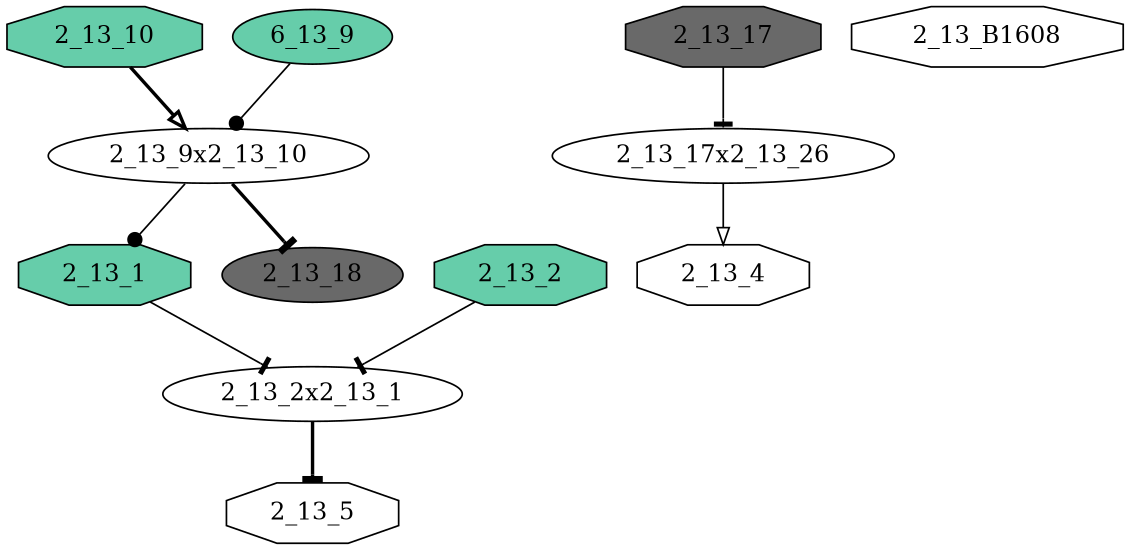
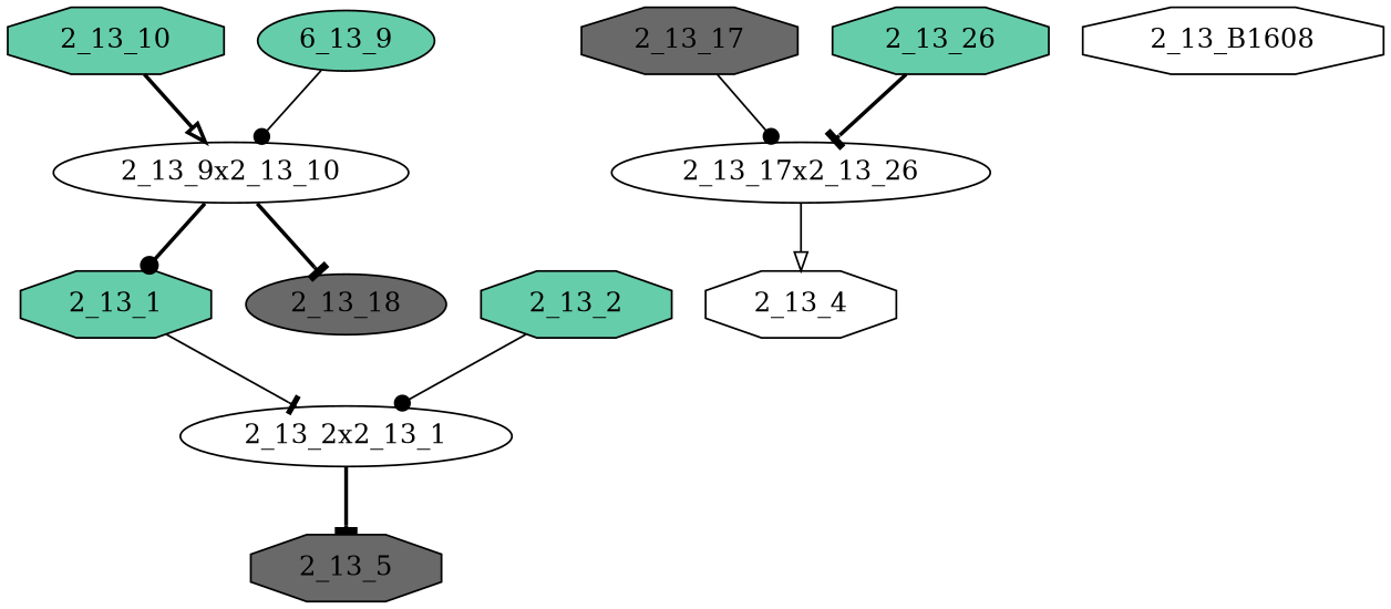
  digraph {
    node [fillcolor=aquamarine3 fontcolor=black regular=0 shape=octagon style=filled]
    edge [arrowhead=tee style=bold]
    "2_13_10" [height=0.3 width=0.5]
    "2_13_9x2_13_10" [height=.1 shape=ellipse width=.1 fillcolor="" fontcolor="" regular="" style=""]
    "2_13_1" [height=0.3 width=0.5]
    "2_13_18" [fillcolor=dimgrey height=0.3 shape=ellipse width=0.5]
    "2_13_2x2_13_1" [height=.1 shape=ellipse width=.1 fillcolor="" fontcolor="" regular="" style=""]
    "2_13_17" [fillcolor=dimgrey height=0.3 width=0.5]
    "2_13_17x2_13_26" [height=.1 shape=ellipse width=.1 fillcolor="" fontcolor="" regular="" style=""]
    "2_13_B1608" [fillcolor=white height=0.3 width=0.5]
    n9 [height=0.3 label="6_13_9" shape=ellipse width=0.5]
-   "2_13_5" [fillcolor=white height=0.3 width=0.5]
+   "2_13_5" [fillcolor=dimgrey height=0.3 width=0.5]
+   "2_13_26" [height=0.3 width=0.5]
    "2_13_4" [fillcolor=white height=0.3 width=0.5]
    "2_13_2" [height=0.3 width=0.5]
    "2_13_10" -> "2_13_9x2_13_10" [arrowhead=onormal]
-   "2_13_9x2_13_10" -> "2_13_1" [arrowhead=dot style=solid]
+   "2_13_9x2_13_10" -> "2_13_1" [arrowhead=dot]
    "2_13_9x2_13_10" -> "2_13_18"
    "2_13_1" -> "2_13_2x2_13_1" [style=solid]
    "2_13_2x2_13_1" -> "2_13_5"
-   "2_13_17" -> "2_13_17x2_13_26" [style=solid]
+   "2_13_17" -> "2_13_17x2_13_26" [arrowhead=dot style=solid]
    "2_13_17x2_13_26" -> "2_13_4" [arrowhead=onormal style=solid]
    n9 -> "2_13_9x2_13_10" [arrowhead=dot style=solid]
-   "2_13_2" -> "2_13_2x2_13_1" [style=solid]
+   "2_13_26" -> "2_13_17x2_13_26"
+   "2_13_2" -> "2_13_2x2_13_1" [arrowhead=dot style=solid]
  }
